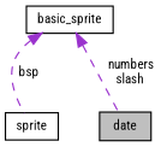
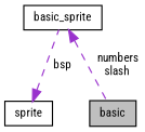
  digraph {
    fontname="Roboto Condensed"
    node [color=black fillcolor=white fontname="Roboto Condensed" fontsize=10 shape=record style=filled]
    edge [color=darkorchid3 dir=back fontname="Roboto Condensed" fontsize=10 labelfontname=Helvetica labelfontsize=10 style=dashed]
-   n1 [fillcolor=grey75 fontcolor=black height=0.2 label=date width=0.4]
+   n1 [fillcolor=grey75 fontcolor=black height=0.2 label=basic width=0.4]
    n2 [height=0.2 label=sprite width=0.4]
    n3 [height=0.2 label=basic_sprite width=0.4]
    n3 -> n1 [label=" numbers\nslash"]
-   n3 -> n2 [label=" bsp"]
+   n2 -> n3 [label=" bsp"]
  }
